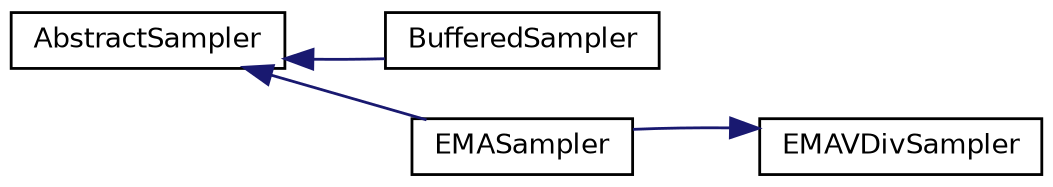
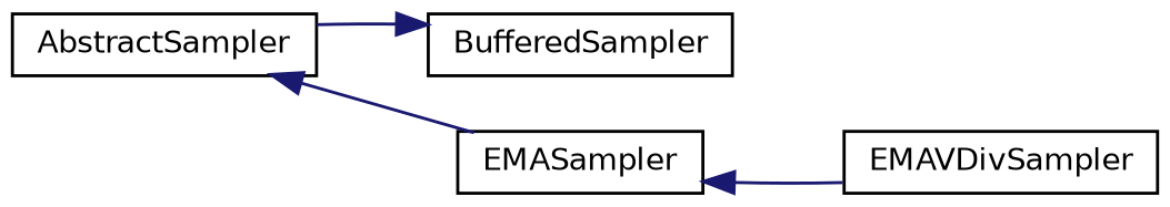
  digraph {
    rankdir=LR
    node [color=black fillcolor=white fontname=Helvetica fontsize=10 shape=record style=filled]
    edge [color=midnightblue dir=back fontname=Helvetica fontsize=10 labelfontname=Helvetica labelfontsize=10 style=solid]
    n1 [height=0.2 label=AbstractSampler width=0.4]
    n2 [height=0.2 label=BufferedSampler width=0.4]
    n3 [height=0.2 label=EMASampler width=0.4]
    n4 [height=0.2 label=EMAVDivSampler width=0.4]
-   n1 -> n2
+   n2 -> n1
    n1 -> n3
-   n4 -> n3
+   n3 -> n4
  }
